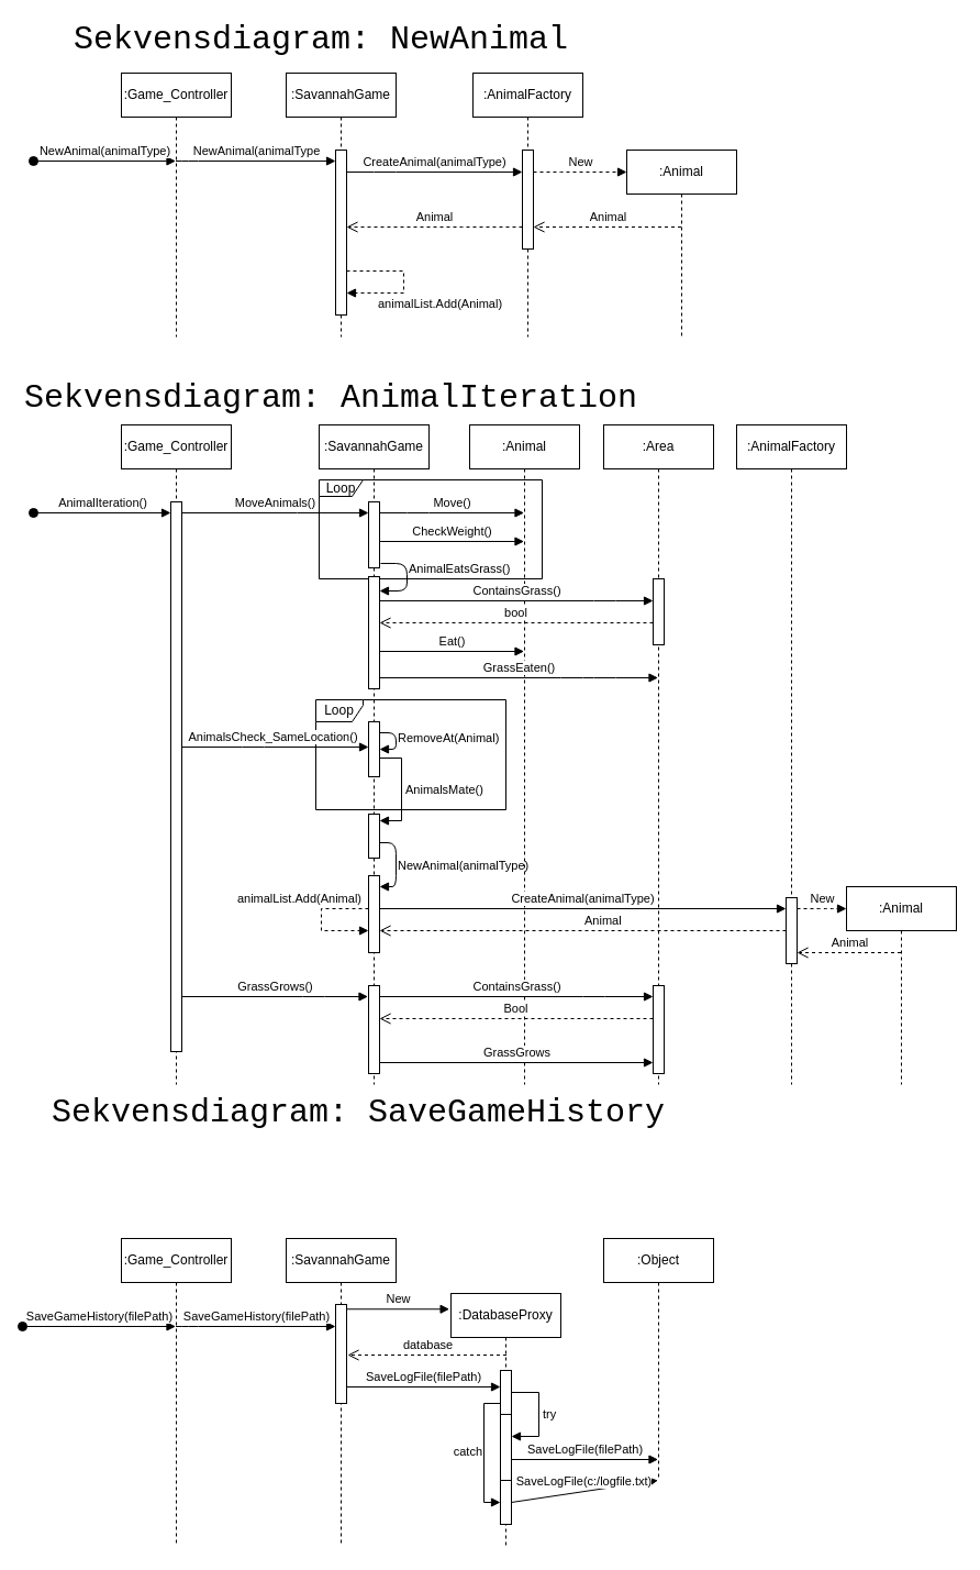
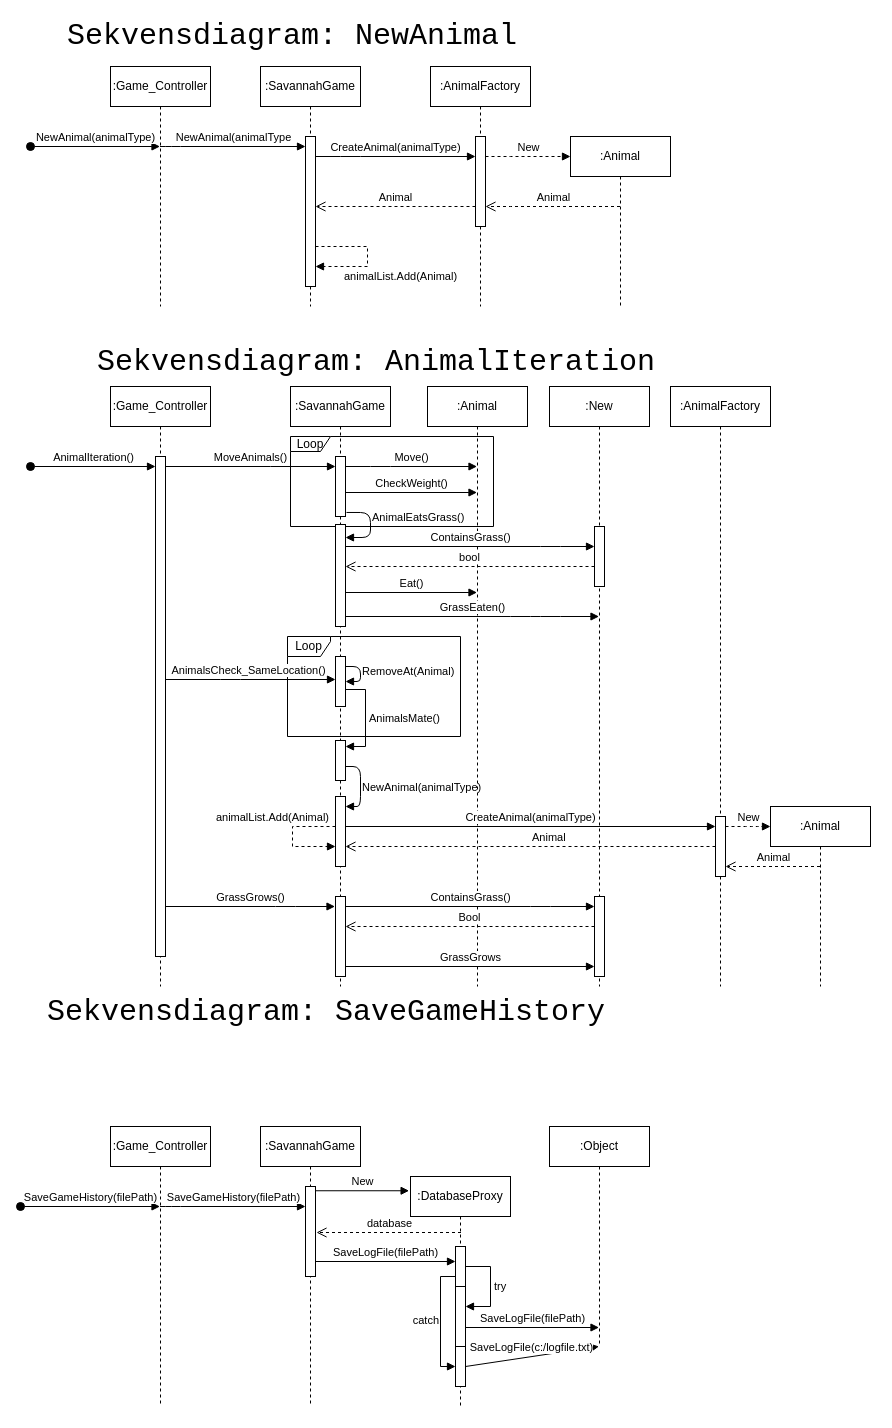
  <mxCell id="0" />
  <mxCell id="1" parent="0" />
  <mxCell id="2" value="Loop" style="shape=umlFrame;whiteSpace=wrap;html=1;width=43;height=20;" vertex="1" parent="1"><mxGeometry x="287" y="636" width="173" height="100" as="geometry" /></mxCell>
  <mxCell id="3" value="Loop" style="shape=umlFrame;whiteSpace=wrap;html=1;width=40;height=15;" vertex="1" parent="1"><mxGeometry x="290" y="436" width="203" height="90" as="geometry" /></mxCell>
  <mxCell id="4" value="&lt;font&gt;&lt;font style=&quot;font-size: 30px&quot;&gt;Sekvensdiagram: NewAnimal&lt;/font&gt;&lt;br&gt;&lt;/font&gt;" style="text;html=1;strokeColor=none;fillColor=none;align=left;verticalAlign=middle;whiteSpace=wrap;rounded=0;fontFamily=Courier New;" vertex="1" parent="1"><mxGeometry x="65" y="20" width="560" height="30" as="geometry" /></mxCell>
  <mxCell id="5" value=":Game_Controller" style="shape=umlLifeline;perimeter=lifelinePerimeter;whiteSpace=wrap;html=1;container=1;collapsible=0;recursiveResize=0;outlineConnect=0;" vertex="1" parent="1"><mxGeometry x="110" y="66" width="100" height="240" as="geometry" /></mxCell>
  <mxCell id="6" value=":SavannahGame" style="shape=umlLifeline;perimeter=lifelinePerimeter;whiteSpace=wrap;html=1;container=1;collapsible=0;recursiveResize=0;outlineConnect=0;" vertex="1" parent="1"><mxGeometry x="260" y="66" width="100" height="240" as="geometry" /></mxCell>
  <mxCell id="7" value="" style="html=1;points=[];perimeter=orthogonalPerimeter;" vertex="1" parent="6"><mxGeometry x="45" y="70" width="10" height="150" as="geometry" /></mxCell>
  <mxCell id="8" value="animalList.Add(Animal)" style="edgeStyle=orthogonalEdgeStyle;html=1;align=left;spacingLeft=2;endArrow=block;rounded=0;dashed=1;" edge="1" parent="6"><mxGeometry x="0.597" y="10" relative="1" as="geometry"><mxPoint x="55" y="180" as="sourcePoint" /><Array as="points"><mxPoint x="107" y="180" /><mxPoint x="107" y="200" /></Array><mxPoint x="55" y="200" as="targetPoint" /><mxPoint as="offset" /></mxGeometry></mxCell>
  <mxCell id="9" value="NewAnimal(animalType)" style="html=1;verticalAlign=bottom;startArrow=oval;startFill=1;endArrow=block;startSize=8;" edge="1" parent="1" target="5"><mxGeometry width="60" relative="1" as="geometry"><mxPoint x="30" y="146" as="sourcePoint" /><mxPoint x="155" y="146" as="targetPoint" /></mxGeometry></mxCell>
  <mxCell id="10" value="NewAnimal(animalType" style="html=1;verticalAlign=bottom;endArrow=block;" edge="1" parent="1" source="5" target="7"><mxGeometry width="80" relative="1" as="geometry"><mxPoint x="165" y="156" as="sourcePoint" /><mxPoint x="290" y="146" as="targetPoint" /><Array as="points"><mxPoint x="170" y="146" /></Array></mxGeometry></mxCell>
  <mxCell id="11" value=":AnimalFactory" style="shape=umlLifeline;perimeter=lifelinePerimeter;whiteSpace=wrap;html=1;container=1;collapsible=0;recursiveResize=0;outlineConnect=0;" vertex="1" parent="1"><mxGeometry x="430" y="66" width="100" height="240" as="geometry" /></mxCell>
  <mxCell id="12" value="" style="html=1;points=[];perimeter=orthogonalPerimeter;" vertex="1" parent="11"><mxGeometry x="45" y="70" width="10" height="90" as="geometry" /></mxCell>
  <mxCell id="13" value="CreateAnimal(animalType)" style="html=1;verticalAlign=bottom;endArrow=block;" edge="1" parent="1" source="7" target="12"><mxGeometry width="80" relative="1" as="geometry"><mxPoint x="360" y="156" as="sourcePoint" /><mxPoint x="440" y="156" as="targetPoint" /><Array as="points"><mxPoint x="350" y="156" /></Array></mxGeometry></mxCell>
  <mxCell id="14" value=":Animal" style="shape=umlLifeline;perimeter=lifelinePerimeter;whiteSpace=wrap;html=1;container=1;collapsible=0;recursiveResize=0;outlineConnect=0;" vertex="1" parent="1"><mxGeometry x="570" y="136" width="100" height="170" as="geometry" /></mxCell>
  <mxCell id="15" value="New" style="html=1;verticalAlign=bottom;endArrow=block;dashed=1;" edge="1" parent="1" source="12"><mxGeometry width="80" relative="1" as="geometry"><mxPoint x="320" y="166" as="sourcePoint" /><mxPoint x="570" y="156" as="targetPoint" /><Array as="points"><mxPoint x="520" y="156" /></Array></mxGeometry></mxCell>
  <mxCell id="16" value="Animal" style="html=1;verticalAlign=bottom;endArrow=open;dashed=1;endSize=8;" edge="1" parent="1" source="14" target="12"><mxGeometry relative="1" as="geometry"><mxPoint x="590" y="196" as="sourcePoint" /><mxPoint x="510" y="196" as="targetPoint" /><Array as="points"><mxPoint x="520" y="206" /></Array></mxGeometry></mxCell>
  <mxCell id="17" value="Animal" style="html=1;verticalAlign=bottom;endArrow=open;dashed=1;endSize=8;" edge="1" parent="1" source="12"><mxGeometry relative="1" as="geometry"><mxPoint x="430" y="206" as="sourcePoint" /><mxPoint x="315" y="206" as="targetPoint" /><Array as="points"><mxPoint x="430" y="206" /></Array></mxGeometry></mxCell>
- <mxCell id="18" value="&lt;font&gt;&lt;font style=&quot;font-size: 30px&quot;&gt;Sekvensdiagram: AnimalIteration&lt;/font&gt;&lt;br&gt;&lt;/font&gt;" style="text;html=1;strokeColor=none;fillColor=none;align=left;verticalAlign=middle;whiteSpace=wrap;rounded=0;fontFamily=Courier New;" vertex="1" parent="1"><mxGeometry x="20" y="346" width="650" height="30" as="geometry" /></mxCell>
+ <mxCell id="18" value="&lt;font&gt;&lt;font style=&quot;font-size: 30px&quot;&gt;Sekvensdiagram: AnimalIteration&lt;/font&gt;&lt;br&gt;&lt;/font&gt;" style="text;html=1;strokeColor=none;fillColor=none;align=left;verticalAlign=middle;whiteSpace=wrap;rounded=0;fontFamily=Courier New;" vertex="1" parent="1"><mxGeometry x="95" y="346" width="650" height="30" as="geometry" /></mxCell>
  <mxCell id="19" value=":Game_Controller" style="shape=umlLifeline;perimeter=lifelinePerimeter;whiteSpace=wrap;html=1;container=1;collapsible=0;recursiveResize=0;outlineConnect=0;" vertex="1" parent="1"><mxGeometry x="110" y="386" width="100" height="600" as="geometry" /></mxCell>
  <mxCell id="20" value="" style="html=1;points=[];perimeter=orthogonalPerimeter;" vertex="1" parent="19"><mxGeometry x="45" y="70" width="10" height="500" as="geometry" /></mxCell>
  <mxCell id="21" value=":SavannahGame" style="shape=umlLifeline;perimeter=lifelinePerimeter;whiteSpace=wrap;html=1;container=1;collapsible=0;recursiveResize=0;outlineConnect=0;" vertex="1" parent="1"><mxGeometry x="290" y="386" width="100" height="600" as="geometry" /></mxCell>
  <mxCell id="22" value="" style="html=1;points=[];perimeter=orthogonalPerimeter;" vertex="1" parent="21"><mxGeometry x="45" y="138" width="10" height="102" as="geometry" /></mxCell>
  <mxCell id="23" value="" style="html=1;points=[];perimeter=orthogonalPerimeter;" vertex="1" parent="21"><mxGeometry x="45" y="270" width="10" height="50" as="geometry" /></mxCell>
  <mxCell id="24" value="" style="html=1;points=[];perimeter=orthogonalPerimeter;" vertex="1" parent="21"><mxGeometry x="45" y="354" width="10" height="40" as="geometry" /></mxCell>
  <mxCell id="25" value="AnimalsMate()" style="edgeStyle=orthogonalEdgeStyle;html=1;align=left;spacingLeft=2;endArrow=block;rounded=0;" edge="1" parent="21" source="23" target="24"><mxGeometry relative="1" as="geometry"><mxPoint x="50" y="360" as="sourcePoint" /><Array as="points"><mxPoint x="75" y="303" /><mxPoint x="75" y="360" /></Array></mxGeometry></mxCell>
  <mxCell id="26" value="RemoveAt(Animal)" style="html=1;verticalAlign=bottom;endArrow=block;align=left;" edge="1" parent="21" source="23" target="23"><mxGeometry x="0.273" width="80" relative="1" as="geometry"><mxPoint x="70" y="270" as="sourcePoint" /><mxPoint x="150" y="270" as="targetPoint" /><Array as="points"><mxPoint x="55" y="280" /><mxPoint x="70" y="280" /><mxPoint x="70" y="295" /></Array><mxPoint as="offset" /></mxGeometry></mxCell>
  <mxCell id="27" value="NewAnimal(animalType)" style="html=1;verticalAlign=bottom;endArrow=block;align=left;" edge="1" parent="21" source="24" target="28"><mxGeometry x="0.294" width="80" relative="1" as="geometry"><mxPoint x="90" y="390" as="sourcePoint" /><mxPoint x="170" y="390" as="targetPoint" /><Array as="points"><mxPoint x="70" y="380" /><mxPoint x="70" y="420" /></Array><mxPoint as="offset" /></mxGeometry></mxCell>
  <mxCell id="28" value="" style="html=1;points=[];perimeter=orthogonalPerimeter;" vertex="1" parent="21"><mxGeometry x="45" y="410" width="10" height="70" as="geometry" /></mxCell>
  <mxCell id="29" value="animalList.Add(Animal)" style="edgeStyle=orthogonalEdgeStyle;html=1;align=right;spacingLeft=2;endArrow=block;rounded=0;dashed=1;verticalAlign=bottom;" edge="1" parent="21" source="28" target="28"><mxGeometry x="-0.906" relative="1" as="geometry"><mxPoint x="-50" y="440" as="sourcePoint" /><Array as="points"><mxPoint x="2" y="440" /><mxPoint x="2" y="460" /></Array><mxPoint x="-50" y="460" as="targetPoint" /><mxPoint as="offset" /></mxGeometry></mxCell>
  <mxCell id="30" value="" style="html=1;points=[];perimeter=orthogonalPerimeter;" vertex="1" parent="21"><mxGeometry x="45" y="510" width="10" height="80" as="geometry" /></mxCell>
  <mxCell id="31" value="AnimalIteration()" style="html=1;verticalAlign=bottom;startArrow=oval;startFill=1;endArrow=block;startSize=8;" edge="1" parent="1" target="20"><mxGeometry width="60" relative="1" as="geometry"><mxPoint x="30" y="466" as="sourcePoint" /><mxPoint x="130" y="466" as="targetPoint" /></mxGeometry></mxCell>
  <mxCell id="32" value="AnimalsCheck_SameLocation()" style="html=1;verticalAlign=bottom;endArrow=block;" edge="1" parent="1"><mxGeometry x="-0.026" width="80" relative="1" as="geometry"><mxPoint x="165" y="679" as="sourcePoint" /><mxPoint x="335" y="679" as="targetPoint" /><Array as="points"><mxPoint x="230" y="679" /></Array><mxPoint as="offset" /></mxGeometry></mxCell>
  <mxCell id="33" value="GrassGrows()" style="html=1;verticalAlign=bottom;endArrow=block;" edge="1" parent="1"><mxGeometry width="80" relative="1" as="geometry"><mxPoint x="165" y="906" as="sourcePoint" /><mxPoint x="334.5" y="906" as="targetPoint" /><Array as="points"><mxPoint x="285" y="906" /></Array></mxGeometry></mxCell>
  <mxCell id="34" value=":Animal" style="shape=umlLifeline;perimeter=lifelinePerimeter;whiteSpace=wrap;html=1;container=1;collapsible=0;recursiveResize=0;outlineConnect=0;" vertex="1" parent="1"><mxGeometry x="427" y="386" width="100" height="600" as="geometry" /></mxCell>
  <mxCell id="35" value="" style="html=1;points=[];perimeter=orthogonalPerimeter;" vertex="1" parent="1"><mxGeometry x="335" y="456" width="10" height="60" as="geometry" /></mxCell>
  <mxCell id="36" value="MoveAnimals()" style="html=1;verticalAlign=bottom;endArrow=block;" edge="1" parent="1" source="20" target="35"><mxGeometry width="80" relative="1" as="geometry"><mxPoint x="165" y="466" as="sourcePoint" /><mxPoint x="339.5" y="466" as="targetPoint" /><Array as="points"><mxPoint x="280" y="466" /></Array></mxGeometry></mxCell>
  <mxCell id="37" value="Move()" style="html=1;verticalAlign=bottom;endArrow=block;" edge="1" parent="1" source="35" target="34"><mxGeometry width="80" relative="1" as="geometry"><mxPoint x="380" y="466" as="sourcePoint" /><mxPoint x="460" y="466" as="targetPoint" /><Array as="points"><mxPoint x="380" y="466" /></Array></mxGeometry></mxCell>
  <mxCell id="38" value="CheckWeight()" style="html=1;verticalAlign=bottom;endArrow=block;" edge="1" parent="1"><mxGeometry width="80" relative="1" as="geometry"><mxPoint x="345" y="492" as="sourcePoint" /><mxPoint x="476.5" y="492" as="targetPoint" /></mxGeometry></mxCell>
  <mxCell id="39" value="AnimalEatsGrass()" style="html=1;verticalAlign=bottom;endArrow=block;exitX=1.1;exitY=0.933;exitDx=0;exitDy=0;exitPerimeter=0;align=left;" edge="1" parent="1" source="35" target="22"><mxGeometry x="0.027" width="80" relative="1" as="geometry"><mxPoint x="345" y="517" as="sourcePoint" /><mxPoint x="345" y="547" as="targetPoint" /><Array as="points"><mxPoint x="370" y="512" /><mxPoint x="370" y="537" /></Array><mxPoint as="offset" /></mxGeometry></mxCell>
  <mxCell id="40" value="Eat()" style="html=1;verticalAlign=bottom;endArrow=block;" edge="1" parent="1"><mxGeometry width="80" relative="1" as="geometry"><mxPoint x="345" y="592" as="sourcePoint" /><mxPoint x="476.5" y="592" as="targetPoint" /></mxGeometry></mxCell>
- <mxCell id="41" value=":Area" style="shape=umlLifeline;perimeter=lifelinePerimeter;whiteSpace=wrap;html=1;container=1;collapsible=0;recursiveResize=0;outlineConnect=0;" vertex="1" parent="1"><mxGeometry x="549" y="386" width="100" height="600" as="geometry" /></mxCell>
+ <mxCell id="41" value=":New" style="shape=umlLifeline;perimeter=lifelinePerimeter;whiteSpace=wrap;html=1;container=1;collapsible=0;recursiveResize=0;outlineConnect=0;" vertex="1" parent="1"><mxGeometry x="549" y="386" width="100" height="600" as="geometry" /></mxCell>
  <mxCell id="42" value="" style="html=1;points=[];perimeter=orthogonalPerimeter;" vertex="1" parent="41"><mxGeometry x="45" y="140" width="10" height="60" as="geometry" /></mxCell>
  <mxCell id="43" value="" style="html=1;points=[];perimeter=orthogonalPerimeter;" vertex="1" parent="41"><mxGeometry x="45" y="510" width="10" height="80" as="geometry" /></mxCell>
  <mxCell id="44" value="GrassEaten()" style="html=1;verticalAlign=bottom;endArrow=block;" edge="1" parent="1"><mxGeometry width="80" relative="1" as="geometry"><mxPoint x="345" y="616" as="sourcePoint" /><mxPoint x="598.5" y="616" as="targetPoint" /><Array as="points"><mxPoint x="520" y="616" /><mxPoint x="550" y="616" /></Array></mxGeometry></mxCell>
  <mxCell id="45" value="ContainsGrass()" style="html=1;verticalAlign=bottom;endArrow=block;" edge="1" parent="1" source="22" target="42"><mxGeometry width="80" relative="1" as="geometry"><mxPoint x="580" y="736" as="sourcePoint" /><mxPoint x="660" y="736" as="targetPoint" /><Array as="points"><mxPoint x="550" y="546" /></Array></mxGeometry></mxCell>
  <mxCell id="46" value="bool" style="html=1;verticalAlign=bottom;endArrow=open;dashed=1;endSize=8;" edge="1" parent="1" source="42"><mxGeometry relative="1" as="geometry"><mxPoint x="598.5" y="566" as="sourcePoint" /><mxPoint x="345" y="566" as="targetPoint" /></mxGeometry></mxCell>
  <mxCell id="47" value=":AnimalFactory" style="shape=umlLifeline;perimeter=lifelinePerimeter;whiteSpace=wrap;html=1;container=1;collapsible=0;recursiveResize=0;outlineConnect=0;" vertex="1" parent="1"><mxGeometry x="670" y="386" width="100" height="600" as="geometry" /></mxCell>
  <mxCell id="48" value="" style="html=1;points=[];perimeter=orthogonalPerimeter;" vertex="1" parent="47"><mxGeometry x="45" y="430" width="10" height="60" as="geometry" /></mxCell>
  <mxCell id="49" value="CreateAnimal(animalType)" style="html=1;verticalAlign=bottom;endArrow=block;" edge="1" parent="1" target="48"><mxGeometry width="80" relative="1" as="geometry"><mxPoint x="345" y="826" as="sourcePoint" /><mxPoint x="719.5" y="826" as="targetPoint" /></mxGeometry></mxCell>
  <mxCell id="50" value=":Animal" style="shape=umlLifeline;perimeter=lifelinePerimeter;whiteSpace=wrap;html=1;container=1;collapsible=0;recursiveResize=0;outlineConnect=0;" vertex="1" parent="1"><mxGeometry x="770" y="806" width="100" height="180" as="geometry" /></mxCell>
  <mxCell id="51" value="New" style="html=1;verticalAlign=bottom;endArrow=block;dashed=1;" edge="1" parent="1" source="48"><mxGeometry width="80" relative="1" as="geometry"><mxPoint x="720" y="826" as="sourcePoint" /><mxPoint x="770" y="826" as="targetPoint" /><Array as="points"><mxPoint x="755" y="826" /></Array></mxGeometry></mxCell>
  <mxCell id="52" value="Animal" style="html=1;verticalAlign=bottom;endArrow=open;dashed=1;endSize=8;" edge="1" parent="1"><mxGeometry relative="1" as="geometry"><mxPoint x="819.5" y="866" as="sourcePoint" /><mxPoint x="725" y="866" as="targetPoint" /><Array as="points"><mxPoint x="755" y="866" /></Array></mxGeometry></mxCell>
  <mxCell id="53" value="Animal" style="html=1;verticalAlign=bottom;endArrow=open;dashed=1;endSize=8;strokeColor=#000000;align=left;" edge="1" parent="1"><mxGeometry relative="1" as="geometry"><mxPoint x="715" y="846" as="sourcePoint" /><mxPoint x="345" y="846" as="targetPoint" /></mxGeometry></mxCell>
  <mxCell id="54" value="ContainsGrass()" style="html=1;verticalAlign=bottom;endArrow=block;strokeColor=#000000;align=center;" edge="1" parent="1" source="30" target="43"><mxGeometry width="80" relative="1" as="geometry"><mxPoint x="407" y="916" as="sourcePoint" /><mxPoint x="487" y="916" as="targetPoint" /><Array as="points"><mxPoint x="540" y="906" /></Array></mxGeometry></mxCell>
  <mxCell id="55" value="Bool" style="html=1;verticalAlign=bottom;endArrow=open;dashed=1;endSize=8;strokeColor=#000000;align=center;" edge="1" parent="1"><mxGeometry relative="1" as="geometry"><mxPoint x="594" y="926" as="sourcePoint" /><mxPoint x="345" y="926" as="targetPoint" /></mxGeometry></mxCell>
  <mxCell id="56" value="GrassGrows" style="html=1;verticalAlign=bottom;endArrow=block;strokeColor=#000000;align=center;" edge="1" parent="1"><mxGeometry width="80" relative="1" as="geometry"><mxPoint x="345" y="966" as="sourcePoint" /><mxPoint x="594" y="966" as="targetPoint" /></mxGeometry></mxCell>
  <mxCell id="57" value="&lt;font&gt;&lt;font style=&quot;font-size: 30px&quot;&gt;Sekvensdiagram: SaveGameHistory&lt;/font&gt;&lt;br&gt;&lt;/font&gt;" style="text;html=1;strokeColor=none;fillColor=none;align=left;verticalAlign=middle;whiteSpace=wrap;rounded=0;fontFamily=Courier New;" vertex="1" parent="1"><mxGeometry x="45" y="996" width="650" height="30" as="geometry" /></mxCell>
  <mxCell id="58" value=":Game_Controller" style="shape=umlLifeline;perimeter=lifelinePerimeter;whiteSpace=wrap;html=1;container=1;collapsible=0;recursiveResize=0;outlineConnect=0;" vertex="1" parent="1"><mxGeometry x="110" y="1126" width="100" height="280" as="geometry" /></mxCell>
  <mxCell id="59" value="SaveGameHistory(filePath)" style="html=1;verticalAlign=bottom;startArrow=oval;startFill=1;endArrow=block;startSize=8;" edge="1" parent="1" target="58"><mxGeometry width="60" relative="1" as="geometry"><mxPoint x="20" y="1206" as="sourcePoint" /><mxPoint x="145" y="1206" as="targetPoint" /></mxGeometry></mxCell>
  <mxCell id="60" value=":SavannahGame" style="shape=umlLifeline;perimeter=lifelinePerimeter;whiteSpace=wrap;html=1;container=1;collapsible=0;recursiveResize=0;outlineConnect=0;" vertex="1" parent="1"><mxGeometry x="260" y="1126" width="100" height="280" as="geometry" /></mxCell>
  <mxCell id="61" value="" style="html=1;points=[];perimeter=orthogonalPerimeter;" vertex="1" parent="60"><mxGeometry x="45" y="60" width="10" height="90" as="geometry" /></mxCell>
  <mxCell id="62" value="SaveGameHistory(filePath)" style="html=1;verticalAlign=bottom;endArrow=block;strokeColor=#000000;align=center;" edge="1" parent="1" source="58" target="61"><mxGeometry width="80" relative="1" as="geometry"><mxPoint x="190" y="1216" as="sourcePoint" /><mxPoint x="270" y="1216" as="targetPoint" /><Array as="points"><mxPoint x="170" y="1206" /></Array></mxGeometry></mxCell>
  <mxCell id="63" value=":DatabaseProxy" style="shape=umlLifeline;perimeter=lifelinePerimeter;whiteSpace=wrap;html=1;container=1;collapsible=0;recursiveResize=0;outlineConnect=0;" vertex="1" parent="1"><mxGeometry x="410" y="1176" width="100" height="230" as="geometry" /></mxCell>
  <mxCell id="64" value="" style="html=1;points=[];perimeter=orthogonalPerimeter;" vertex="1" parent="63"><mxGeometry x="45" y="70" width="10" height="140" as="geometry" /></mxCell>
  <mxCell id="65" value="" style="html=1;points=[];perimeter=orthogonalPerimeter;" vertex="1" parent="63"><mxGeometry x="45" y="110" width="10" height="60" as="geometry" /></mxCell>
  <mxCell id="66" value="try" style="edgeStyle=orthogonalEdgeStyle;html=1;align=left;spacingLeft=2;endArrow=block;rounded=0;strokeColor=#000000;" edge="1" parent="63" source="64" target="65"><mxGeometry relative="1" as="geometry"><mxPoint x="95" y="130" as="sourcePoint" /><Array as="points"><mxPoint x="80" y="90" /><mxPoint x="80" y="130" /></Array><mxPoint x="100" y="150" as="targetPoint" /></mxGeometry></mxCell>
  <mxCell id="67" value="SaveLogFile(filePath)" style="html=1;verticalAlign=bottom;endArrow=block;strokeColor=#000000;align=center;" edge="1" parent="63" target="72"><mxGeometry width="80" relative="1" as="geometry"><mxPoint x="55" y="151" as="sourcePoint" /><mxPoint x="120" y="151" as="targetPoint" /></mxGeometry></mxCell>
  <mxCell id="68" value="catch" style="edgeStyle=orthogonalEdgeStyle;html=1;align=right;spacingLeft=2;endArrow=block;rounded=0;strokeColor=#000000;verticalAlign=bottom;" edge="1" parent="63" target="64"><mxGeometry x="0.133" relative="1" as="geometry"><mxPoint x="45" y="100" as="sourcePoint" /><Array as="points"><mxPoint x="30" y="100" /><mxPoint x="30" y="190" /></Array><mxPoint x="45" y="220" as="targetPoint" /><mxPoint as="offset" /></mxGeometry></mxCell>
  <mxCell id="69" value="New" style="html=1;verticalAlign=bottom;endArrow=block;strokeColor=#000000;align=center;entryX=-0.014;entryY=0.062;entryDx=0;entryDy=0;entryPerimeter=0;" edge="1" parent="1" source="61" target="63"><mxGeometry width="80" relative="1" as="geometry"><mxPoint x="360" y="1246" as="sourcePoint" /><mxPoint x="400" y="1196" as="targetPoint" /></mxGeometry></mxCell>
  <mxCell id="70" value="database" style="html=1;verticalAlign=bottom;endArrow=open;dashed=1;endSize=8;strokeColor=#000000;align=center;" edge="1" parent="1"><mxGeometry relative="1" as="geometry"><mxPoint x="460.5" y="1232" as="sourcePoint" /><mxPoint x="316" y="1232" as="targetPoint" /></mxGeometry></mxCell>
  <mxCell id="71" value="SaveLogFile(filePath)" style="html=1;verticalAlign=bottom;endArrow=block;strokeColor=#000000;align=center;" edge="1" parent="1" target="64"><mxGeometry width="80" relative="1" as="geometry"><mxPoint x="315" y="1261" as="sourcePoint" /><mxPoint x="459.5" y="1261" as="targetPoint" /></mxGeometry></mxCell>
  <mxCell id="72" value=":Object" style="shape=umlLifeline;perimeter=lifelinePerimeter;whiteSpace=wrap;html=1;container=1;collapsible=0;recursiveResize=0;outlineConnect=0;" vertex="1" parent="1"><mxGeometry x="549" y="1126" width="100" height="220" as="geometry" /></mxCell>
  <mxCell id="73" value="SaveLogFile(c:/logfile.txt)" style="html=1;verticalAlign=bottom;endArrow=block;strokeColor=#000000;align=center;" edge="1" parent="1" target="72"><mxGeometry width="80" relative="1" as="geometry"><mxPoint x="465" y="1366" as="sourcePoint" /><mxPoint x="583.5" y="1366" as="targetPoint" /></mxGeometry></mxCell>
